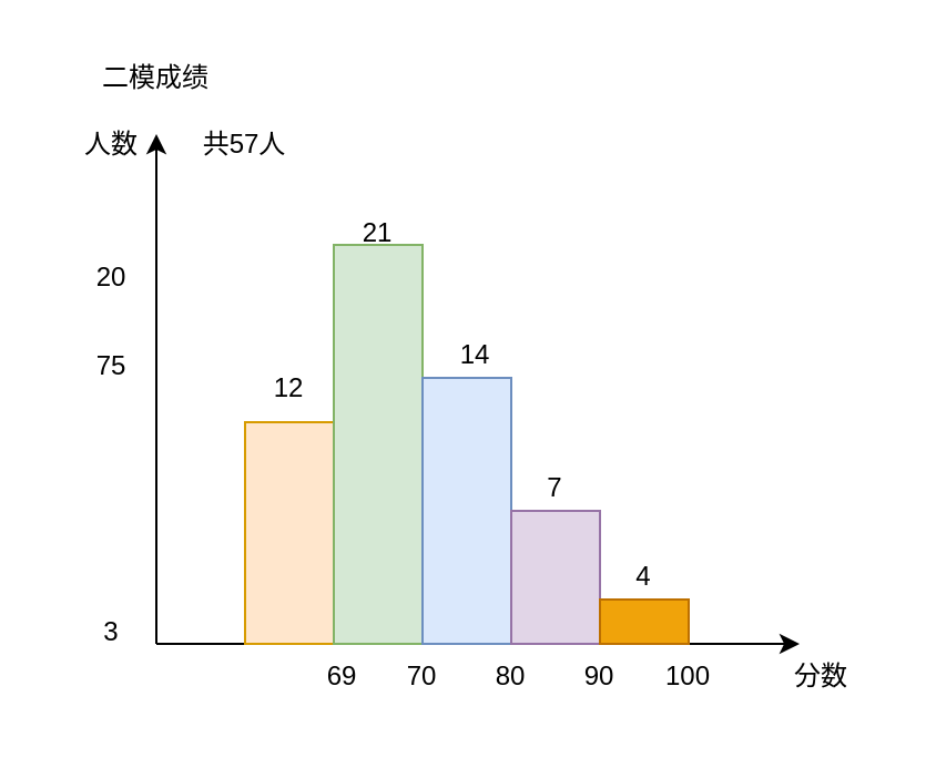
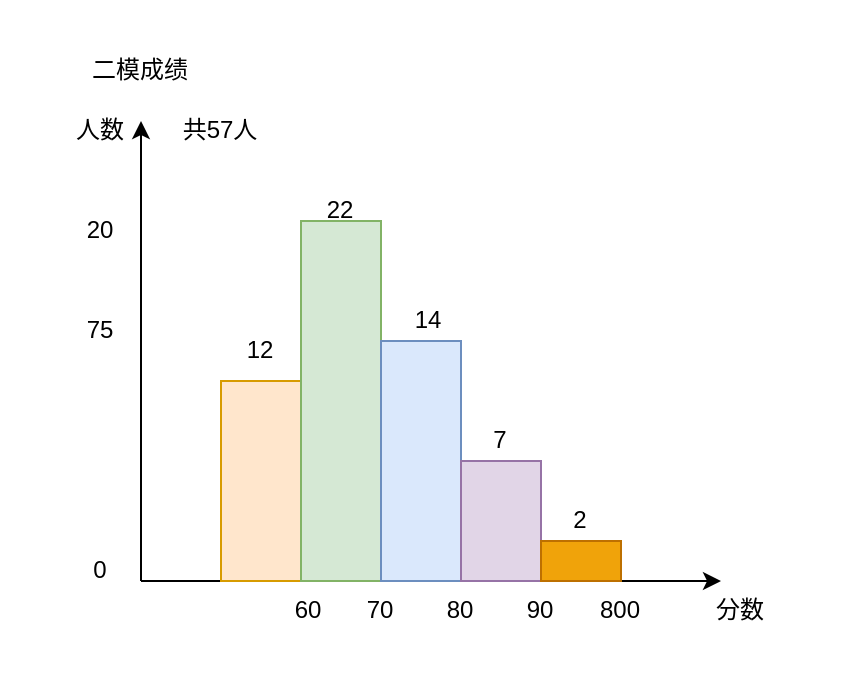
  <mxCell id="0" />
  <mxCell id="1" parent="0" />
  <mxCell id="2" value="" style="endArrow=classic;html=1;rounded=0;" parent="1" edge="1"><mxGeometry width="50" height="50" relative="1" as="geometry"><mxPoint x="70" y="290" as="sourcePoint" /><mxPoint x="360" y="290" as="targetPoint" /></mxGeometry></mxCell>
  <mxCell id="3" value="" style="endArrow=classic;html=1;rounded=0;" parent="1" edge="1"><mxGeometry width="50" height="50" relative="1" as="geometry"><mxPoint x="70" y="290" as="sourcePoint" /><mxPoint x="70" y="60" as="targetPoint" /></mxGeometry></mxCell>
  <mxCell id="4" value="" style="rounded=0;whiteSpace=wrap;html=1;fillColor=#ffe6cc;strokeColor=#d79b00;" parent="1" vertex="1"><mxGeometry x="110" y="190" width="40" height="100" as="geometry" /></mxCell>
- <mxCell id="5" value="3" style="text;html=1;align=center;verticalAlign=middle;whiteSpace=wrap;rounded=0;" parent="1" vertex="1"><mxGeometry x="20" y="270" width="60" height="30" as="geometry" /></mxCell>
+ <mxCell id="5" value="0" style="text;html=1;align=center;verticalAlign=middle;whiteSpace=wrap;rounded=0;" parent="1" vertex="1"><mxGeometry x="20" y="270" width="60" height="30" as="geometry" /></mxCell>
  <mxCell id="6" value="75" style="text;html=1;align=center;verticalAlign=middle;whiteSpace=wrap;rounded=0;" parent="1" vertex="1"><mxGeometry x="20" y="150" width="60" height="30" as="geometry" /></mxCell>
- <mxCell id="7" value="20" style="text;html=1;align=center;verticalAlign=middle;whiteSpace=wrap;rounded=0;" parent="1" vertex="1"><mxGeometry x="20" y="110" width="60" height="30" as="geometry" /></mxCell>
+ <mxCell id="7" value="20" style="text;html=1;align=center;verticalAlign=middle;whiteSpace=wrap;rounded=0;" parent="1" vertex="1"><mxGeometry x="20" y="100" width="60" height="30" as="geometry" /></mxCell>
  <mxCell id="8" value="" style="rounded=0;whiteSpace=wrap;html=1;fillColor=#d5e8d4;strokeColor=#82b366;" parent="1" vertex="1"><mxGeometry x="150" y="110" width="40" height="180" as="geometry" /></mxCell>
- <mxCell id="9" value="69" style="text;html=1;align=center;verticalAlign=middle;whiteSpace=wrap;rounded=0;" parent="1" vertex="1"><mxGeometry x="124" y="290" width="60" height="30" as="geometry" /></mxCell>
+ <mxCell id="9" value="60" style="text;html=1;align=center;verticalAlign=middle;whiteSpace=wrap;rounded=0;" parent="1" vertex="1"><mxGeometry x="124" y="290" width="60" height="30" as="geometry" /></mxCell>
  <mxCell id="10" value="70" style="text;html=1;align=center;verticalAlign=middle;whiteSpace=wrap;rounded=0;" parent="1" vertex="1"><mxGeometry x="160" y="290" width="60" height="30" as="geometry" /></mxCell>
  <mxCell id="11" value="80" style="text;html=1;align=center;verticalAlign=middle;whiteSpace=wrap;rounded=0;" parent="1" vertex="1"><mxGeometry x="200" y="290" width="60" height="30" as="geometry" /></mxCell>
  <mxCell id="12" value="" style="rounded=0;whiteSpace=wrap;html=1;fillColor=#dae8fc;strokeColor=#6c8ebf;" parent="1" vertex="1"><mxGeometry x="190" y="170" width="40" height="120" as="geometry" /></mxCell>
  <mxCell id="13" value="" style="rounded=0;whiteSpace=wrap;html=1;fillColor=#e1d5e7;strokeColor=#9673a6;" parent="1" vertex="1"><mxGeometry x="230" y="230" width="40" height="60" as="geometry" /></mxCell>
  <mxCell id="14" value="" style="rounded=0;whiteSpace=wrap;html=1;fillColor=#f0a30a;strokeColor=#BD7000;fontColor=#000000;" parent="1" vertex="1"><mxGeometry x="270" y="270" width="40" height="20" as="geometry" /></mxCell>
  <mxCell id="15" value="90" style="text;html=1;align=center;verticalAlign=middle;whiteSpace=wrap;rounded=0;" parent="1" vertex="1"><mxGeometry x="240" y="290" width="60" height="30" as="geometry" /></mxCell>
- <mxCell id="16" value="100" style="text;html=1;align=center;verticalAlign=middle;whiteSpace=wrap;rounded=0;" parent="1" vertex="1"><mxGeometry x="280" y="290" width="60" height="30" as="geometry" /></mxCell>
+ <mxCell id="16" value="800" style="text;html=1;align=center;verticalAlign=middle;whiteSpace=wrap;rounded=0;" parent="1" vertex="1"><mxGeometry x="280" y="290" width="60" height="30" as="geometry" /></mxCell>
  <mxCell id="17" value="14" style="text;html=1;align=center;verticalAlign=middle;whiteSpace=wrap;rounded=0;" parent="1" vertex="1"><mxGeometry x="184" y="140" width="60" height="40" as="geometry" /></mxCell>
- <mxCell id="18" value="4" style="text;html=1;align=center;verticalAlign=middle;whiteSpace=wrap;rounded=0;" parent="1" vertex="1"><mxGeometry x="260" y="245" width="60" height="30" as="geometry" /></mxCell>
+ <mxCell id="18" value="2" style="text;html=1;align=center;verticalAlign=middle;whiteSpace=wrap;rounded=0;" parent="1" vertex="1"><mxGeometry x="260" y="245" width="60" height="30" as="geometry" /></mxCell>
  <mxCell id="19" value="分数" style="text;html=1;align=center;verticalAlign=middle;whiteSpace=wrap;rounded=0;" parent="1" vertex="1"><mxGeometry x="340" y="290" width="60" height="30" as="geometry" /></mxCell>
  <mxCell id="20" value="人数" style="text;html=1;align=center;verticalAlign=middle;whiteSpace=wrap;rounded=0;" parent="1" vertex="1"><mxGeometry x="20" y="50" width="60" height="30" as="geometry" /></mxCell>
  <mxCell id="21" value="共57人" style="text;html=1;align=center;verticalAlign=middle;whiteSpace=wrap;rounded=0;" parent="1" vertex="1"><mxGeometry x="80" y="50" width="60" height="30" as="geometry" /></mxCell>
  <mxCell id="22" value="12" style="text;html=1;align=center;verticalAlign=middle;whiteSpace=wrap;rounded=0;" parent="1" vertex="1"><mxGeometry x="100" y="160" width="60" height="30" as="geometry" /></mxCell>
- <mxCell id="23" value="21" style="text;html=1;align=center;verticalAlign=middle;whiteSpace=wrap;rounded=0;" parent="1" vertex="1"><mxGeometry x="140" y="90" width="60" height="30" as="geometry" /></mxCell>
+ <mxCell id="23" value="22" style="text;html=1;align=center;verticalAlign=middle;whiteSpace=wrap;rounded=0;" parent="1" vertex="1"><mxGeometry x="140" y="90" width="60" height="30" as="geometry" /></mxCell>
  <mxCell id="24" value="7" style="text;html=1;align=center;verticalAlign=middle;whiteSpace=wrap;rounded=0;" parent="1" vertex="1"><mxGeometry x="220" y="200" width="60" height="40" as="geometry" /></mxCell>
  <mxCell id="25" value="二模成绩" style="text;html=1;align=center;verticalAlign=middle;whiteSpace=wrap;rounded=0;" vertex="1" parent="1"><mxGeometry x="40" y="20" width="60" height="30" as="geometry" /></mxCell>
